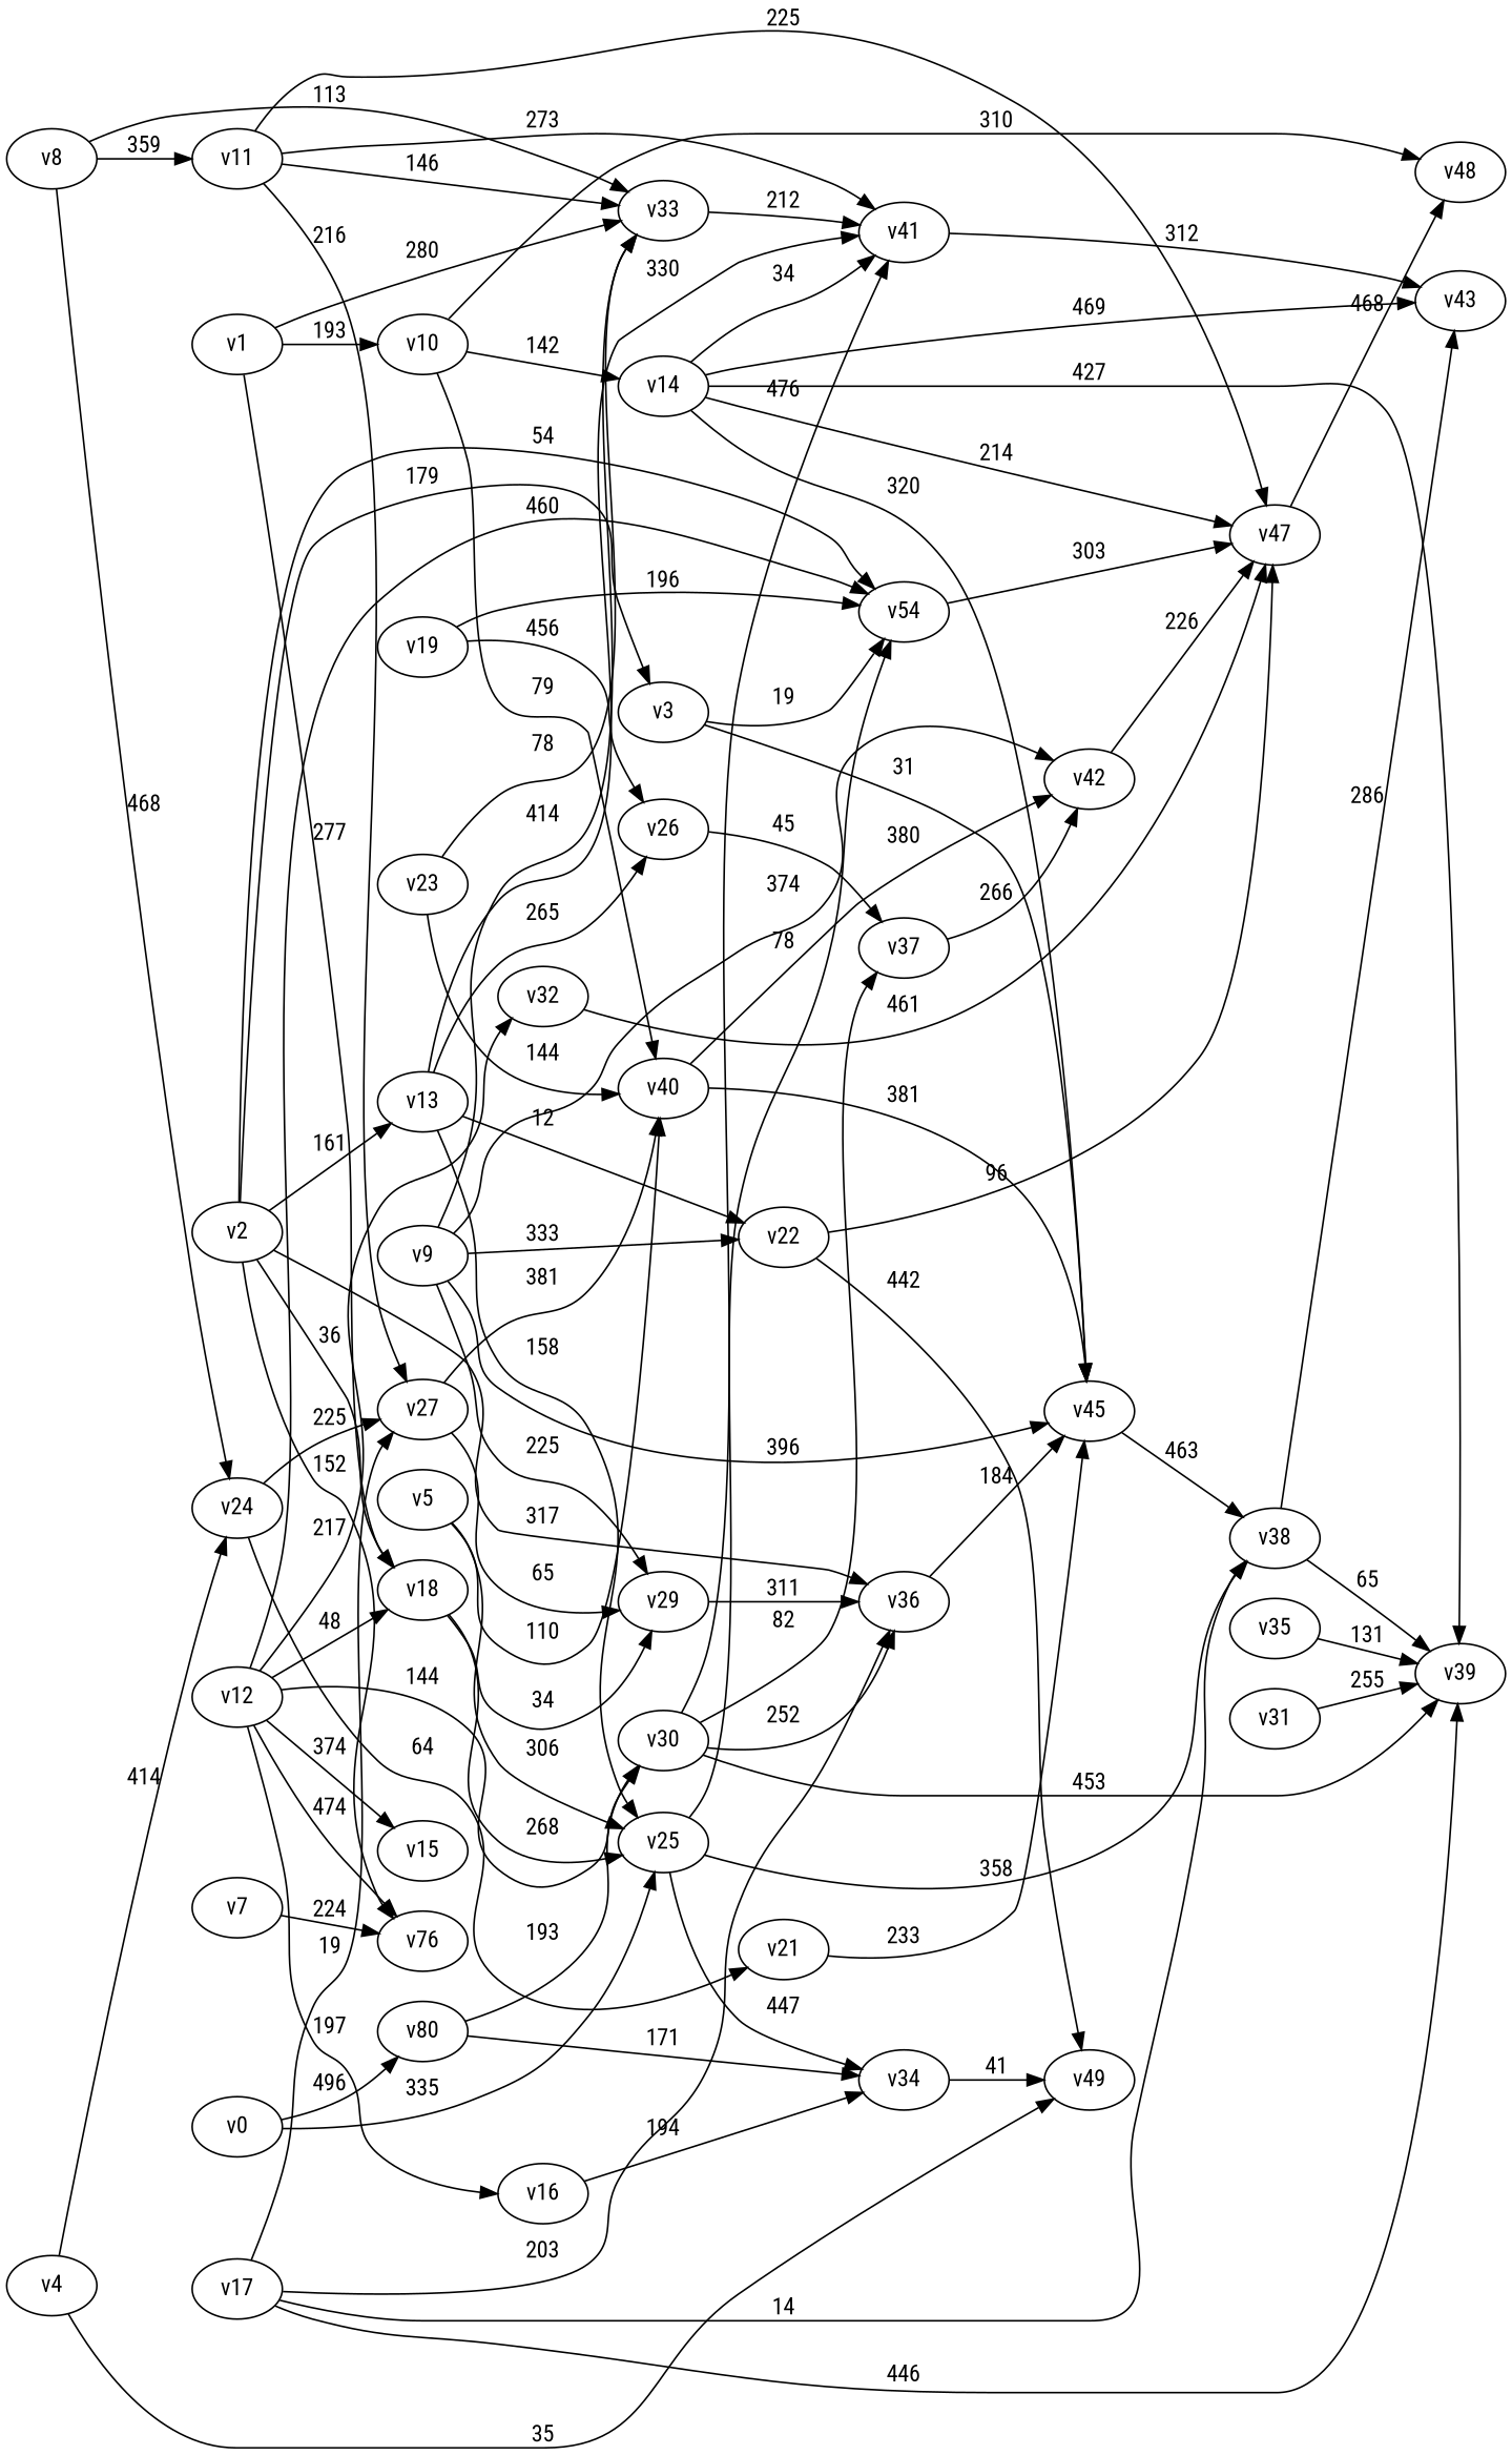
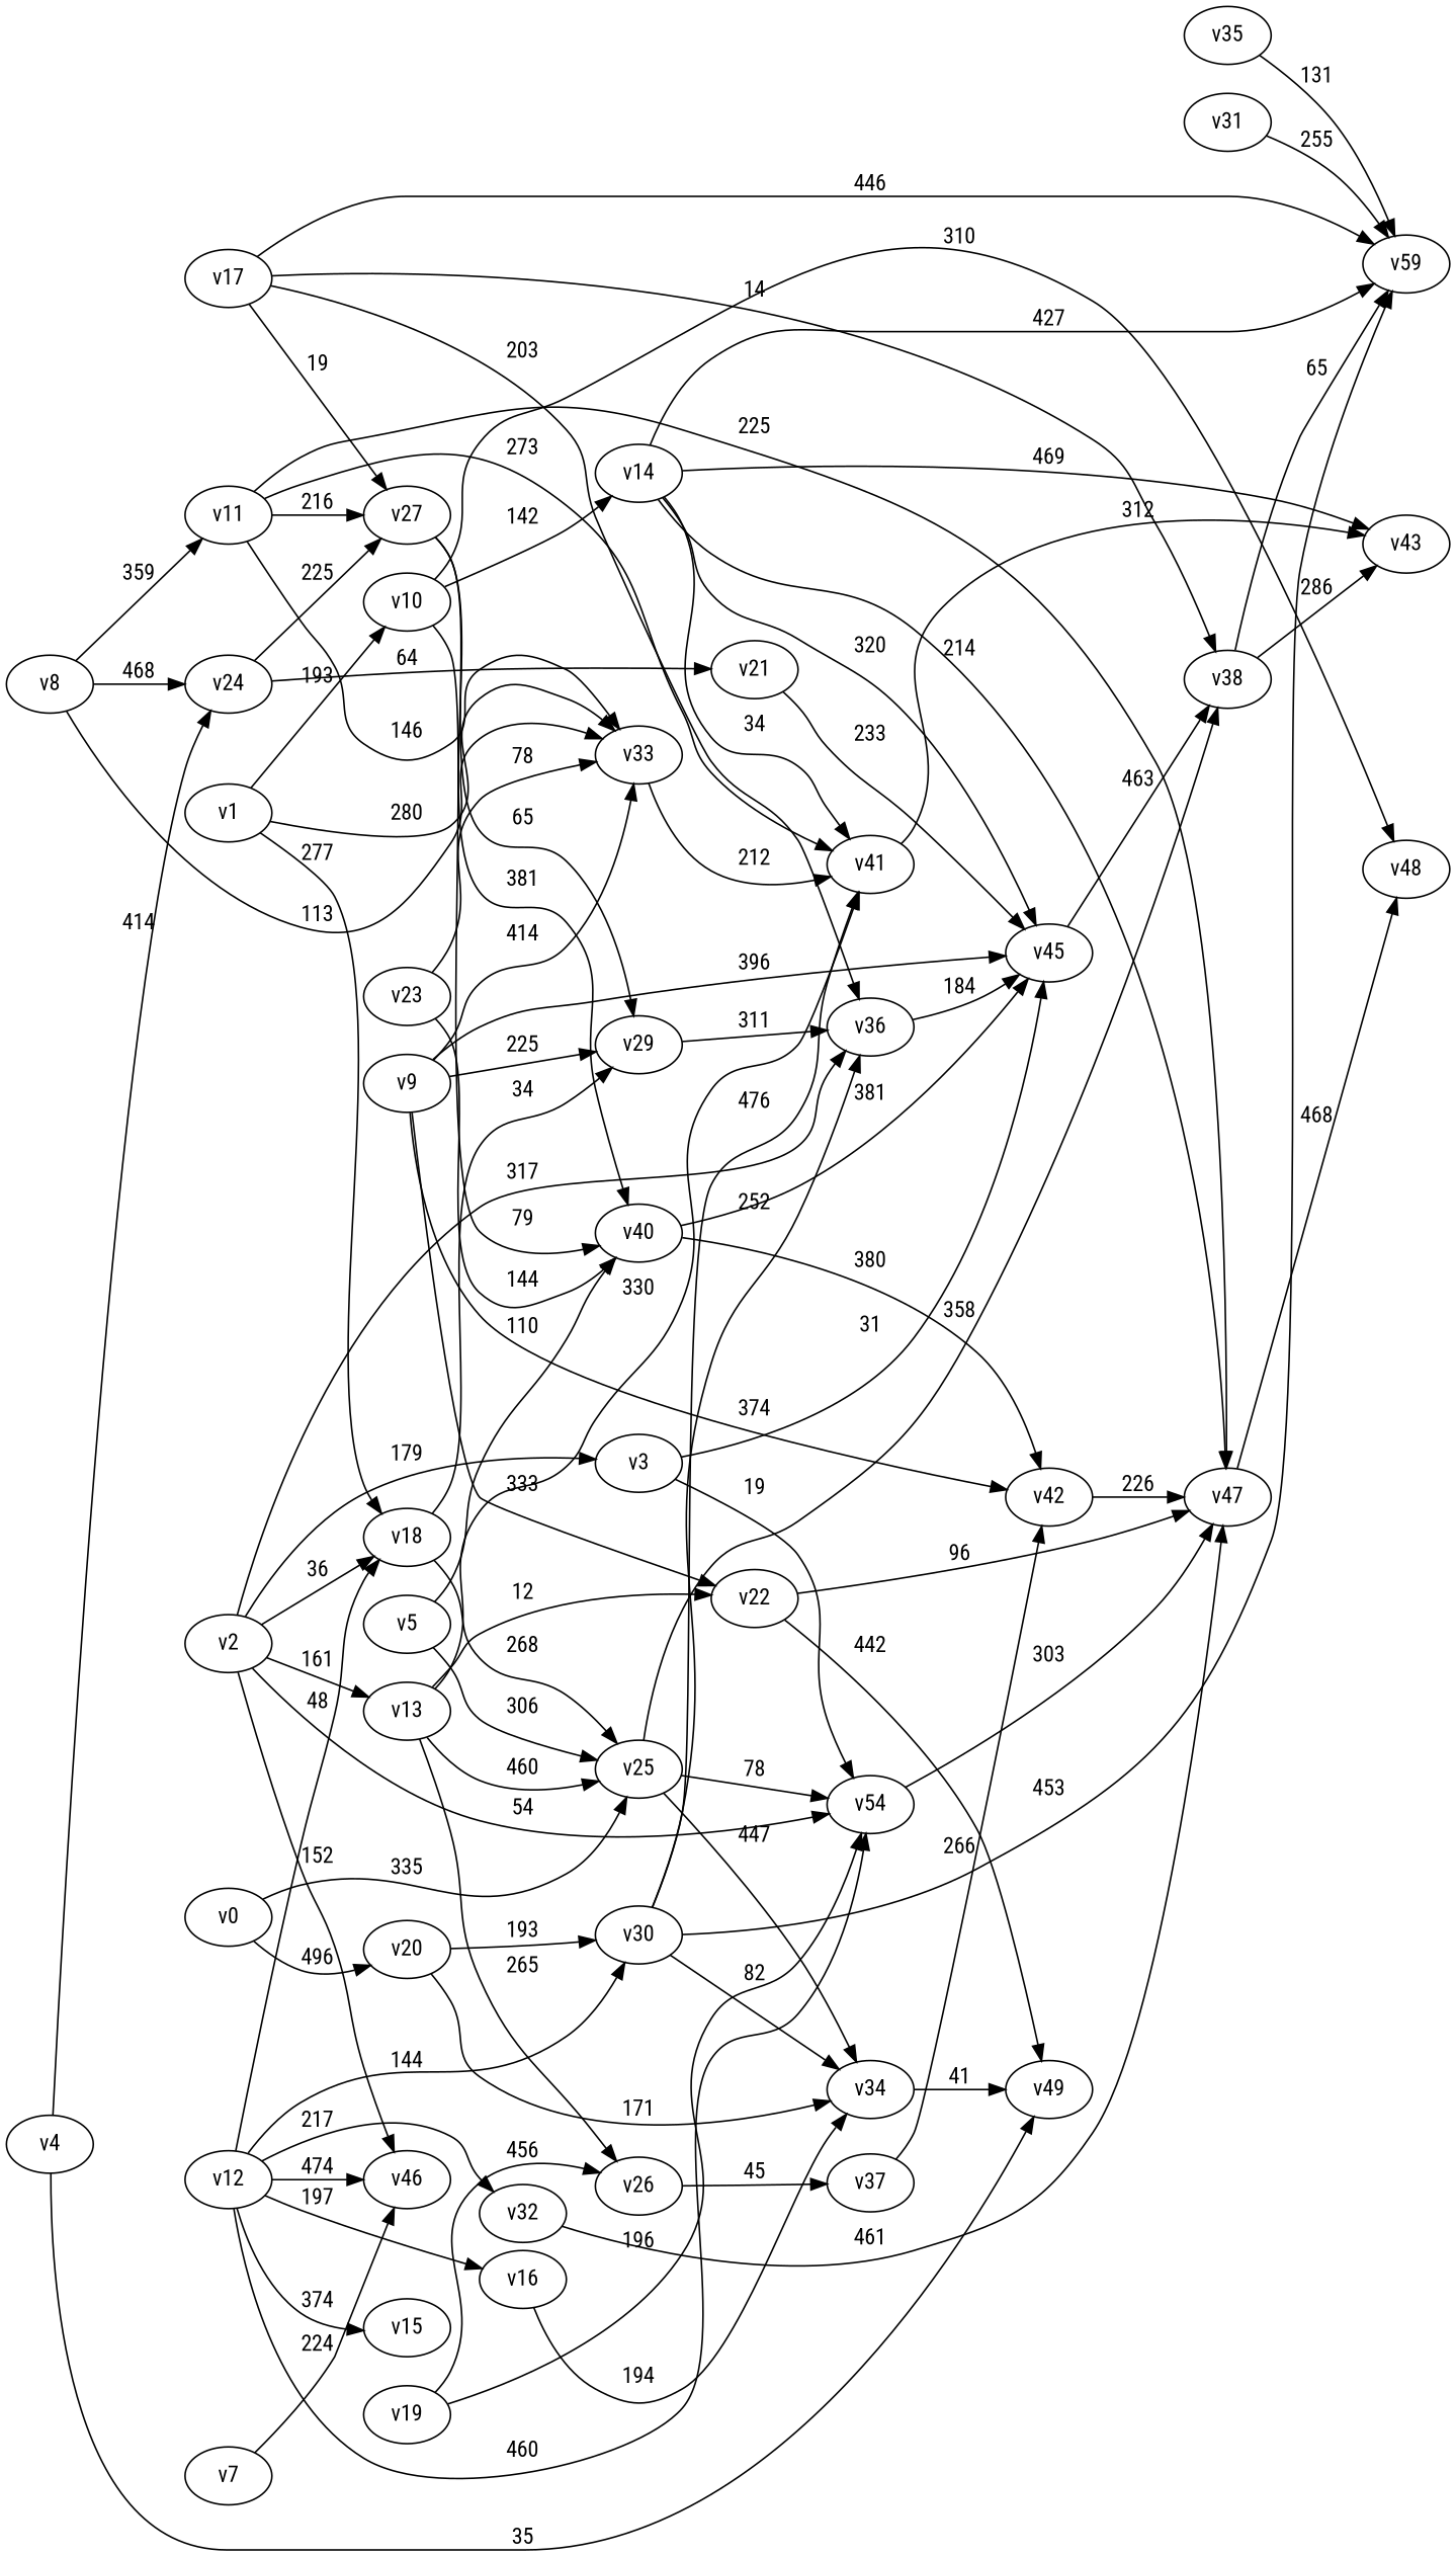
  digraph {
    fontname="Roboto Condensed"
    rankdir=LR
    node [fontname="Roboto Condensed"]
    edge [fontname="Roboto Condensed"]
    v32
    v47
    v48
    v10
    v40
    v14
    v45
    v42
    v41
    v43
-   v39
+   v39 [label=v59]
    v38
    v24
    v27
    v21
    v29
    v36
    v23
    v33
    v1
    v18
    v25
    v30
    v34
    v49
    v8
    v11
    v9
    v22
    n30 [label=v54]
    v2
    v3
    v13
-   v46 [label=v76]
+   v46
    v26
    v5
    v31
    v37
    v12
    v16
    v15
-   v20 [label=v80]
+   v20
    v19
    v4
    v7
    v0
    v17
    v35
    v32 -> v47 [label=461]
    v47 -> v48 [label=468]
    v10 -> v48 [label=310]
    v10 -> v40 [label=79]
    v10 -> v14 [label=142]
    v40 -> v45 [label=381]
    v40 -> v42 [label=380]
    v14 -> v47 [label=214]
    v14 -> v45 [label=320]
    v14 -> v41 [label=34]
    v14 -> v43 [label=469]
    v14 -> v39 [label=427]
    v45 -> v38 [label=463]
    v42 -> v47 [label=226]
    v41 -> v43 [label=312]
    v38 -> v43 [label=286]
    v38 -> v39 [label=65]
    v24 -> v27 [label=225]
    v24 -> v21 [label=64]
    v27 -> v40 [label=381]
    v27 -> v29 [label=65]
    v21 -> v45 [label=233]
    v29 -> v36 [label=311]
    v36 -> v45 [label=184]
    v23 -> v40 [label=144]
    v23 -> v33 [label=78]
    v33 -> v41 [label=212]
    v1 -> v10 [label=193]
    v1 -> v33 [label=280]
    v1 -> v18 [label=277]
    v18 -> v29 [label=34]
    v18 -> v25 [label=268]
    v25 -> v38 [label=358]
    v25 -> v34 [label=447]
    v25 -> n30 [label=78]
    v30 -> v41 [label=476]
    v30 -> v39 [label=453]
    v30 -> v36 [label=252]
-   v30 -> v37 [label=82]
+   v30 -> v34 [label=82]
    v34 -> v49 [label=41]
    v8 -> v24 [label=468]
    v8 -> v33 [label=113]
    v8 -> v11 [label=359]
    v11 -> v47 [label=225]
    v11 -> v41 [label=273]
    v11 -> v27 [label=216]
    v11 -> v33 [label=146]
    v9 -> v45 [label=396]
    v9 -> v42 [label=374]
    v9 -> v29 [label=225]
    v9 -> v33 [label=414]
    v9 -> v22 [label=333]
    v22 -> v47 [label=96]
    v22 -> v49 [label=442]
    n30 -> v47 [label=303]
    v2 -> v36 [label=317]
    v2 -> v18 [label=36]
    v2 -> n30 [label=54]
    v2 -> v3 [label=179]
    v2 -> v13 [label=161]
    v2 -> v46 [label=152]
    v3 -> v45 [label=31]
    v3 -> n30 [label=19]
    v13 -> v41 [label=330]
-   v13 -> v25 [label=158]
+   v13 -> v25 [label=460]
    v13 -> v22 [label=12]
    v13 -> v26 [label=265]
    v26 -> v37 [label=45]
    v5 -> v40 [label=110]
    v5 -> v25 [label=306]
    v31 -> v39 [label=255]
    v37 -> v42 [label=266]
    v12 -> v32 [label=217]
    v12 -> v18 [label=48]
    v12 -> v30 [label=144]
    v12 -> n30 [label=460]
    v12 -> v46 [label=474]
    v12 -> v16 [label=197]
    v12 -> v15 [label=374]
    v16 -> v34 [label=194]
    v20 -> v30 [label=193]
    v20 -> v34 [label=171]
    v19 -> n30 [label=196]
    v19 -> v26 [label=456]
    v4 -> v24 [label=414]
    v4 -> v49 [label=35]
    v7 -> v46 [label=224]
    v0 -> v25 [label=335]
    v0 -> v20 [label=496]
    v17 -> v39 [label=446]
    v17 -> v38 [label=14]
    v17 -> v27 [label=19]
    v17 -> v36 [label=203]
    v35 -> v39 [label=131]
  }
